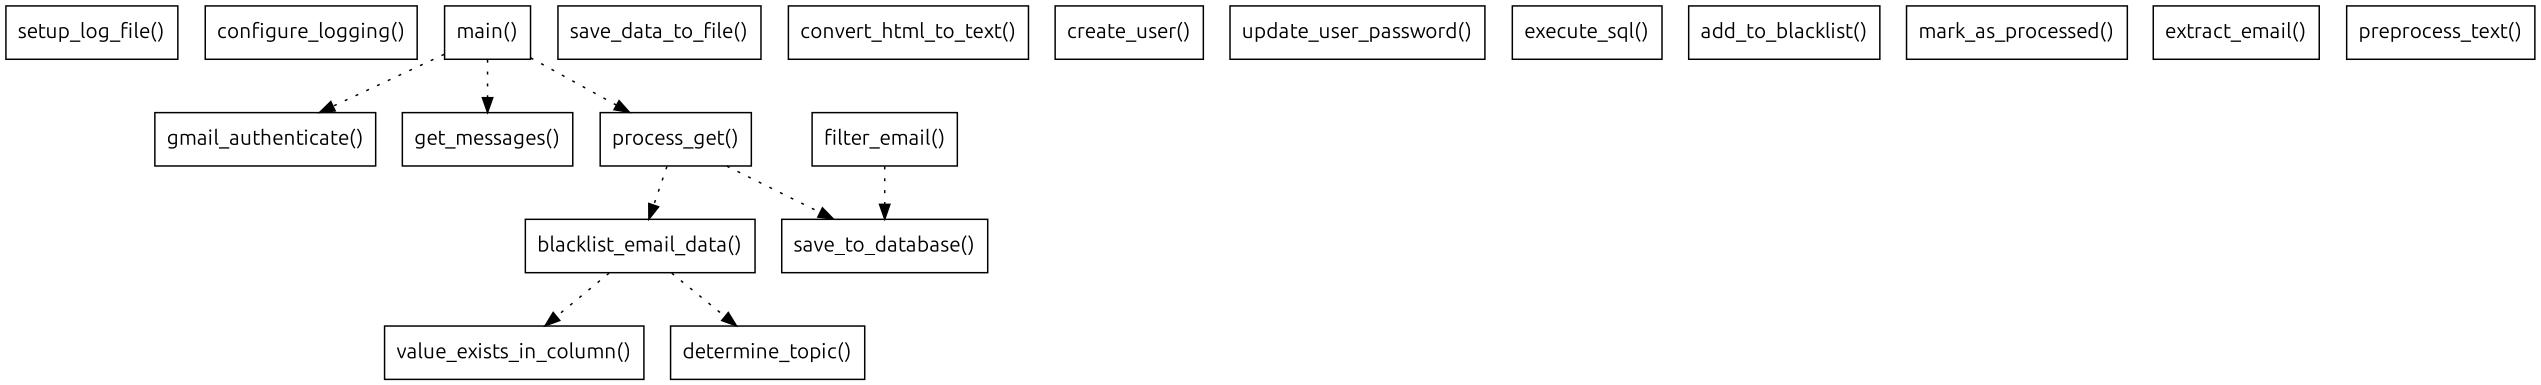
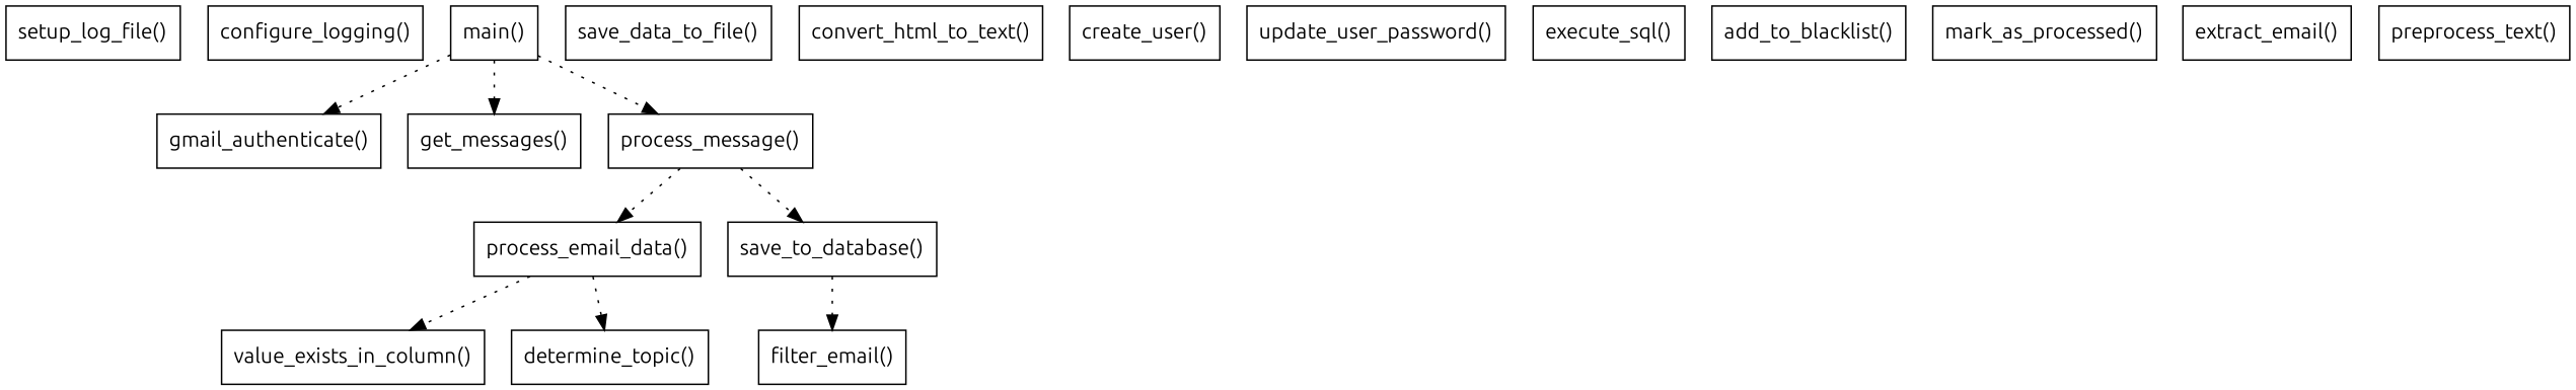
  digraph {
    fontname=Ubuntu
    node [fontname=Ubuntu shape=box]
    edge [fontname=Ubuntu style=dotted]
    n1 [label="setup_log_file()"]
    n2 [label="configure_logging()"]
    n3 [label="gmail_authenticate()"]
    n4 [label="get_messages()"]
    n5 [label="save_data_to_file()"]
    n6 [label="convert_html_to_text()"]
-   n7 [label="process_get()"]
-   n8 [label="blacklist_email_data()"]
+   n7 [label="process_message()"]
+   n8 [label="process_email_data()"]
    n9 [label="save_to_database()"]
    n10 [label="value_exists_in_column()"]
    n11 [label="determine_topic()"]
    n12 [label="main()"]
    n13 [label="create_user()"]
    n14 [label="update_user_password()"]
    n15 [label="execute_sql()"]
    n16 [label="add_to_blacklist()"]
    n17 [label="mark_as_processed()"]
    n18 [label="extract_email()"]
    n19 [label="filter_email()"]
    n20 [label="preprocess_text()"]
    n7 -> n8
    n7 -> n9
    n8 -> n10
    n8 -> n11
    n12 -> n3
    n12 -> n4
    n12 -> n7
-   n19 -> n9
+   n9 -> n19
  }
